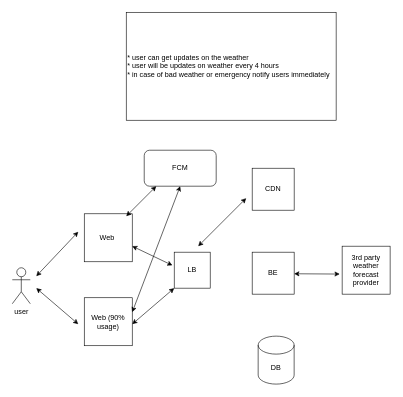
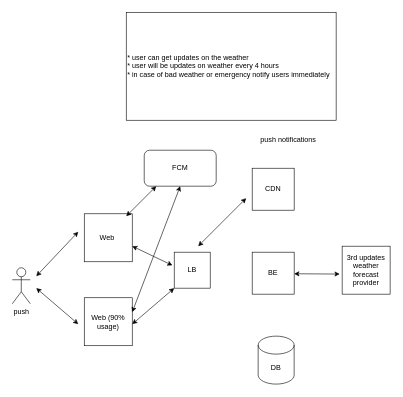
  <mxCell id="0" />
  <mxCell id="1" parent="0" />
- <mxCell id="2" value="user" style="shape=umlActor;verticalLabelPosition=bottom;verticalAlign=top;html=1;outlineConnect=0;" vertex="1" parent="1"><mxGeometry x="20" y="446" width="30" height="60" as="geometry" /></mxCell>
+ <mxCell id="2" value="push" style="shape=umlActor;verticalLabelPosition=bottom;verticalAlign=top;html=1;outlineConnect=0;" vertex="1" parent="1"><mxGeometry x="20" y="446" width="30" height="60" as="geometry" /></mxCell>
  <mxCell id="3" value="Web&amp;nbsp;" style="whiteSpace=wrap;html=1;aspect=fixed;" vertex="1" parent="1"><mxGeometry x="140" y="356" width="80" height="80" as="geometry" /></mxCell>
  <mxCell id="4" value="Web (90% usage)" style="whiteSpace=wrap;html=1;aspect=fixed;" vertex="1" parent="1"><mxGeometry x="140" y="496" width="80" height="80" as="geometry" /></mxCell>
  <mxCell id="5" value="* user can get updates on the weather&lt;br&gt;* user will be updates on weather every 4 hours&lt;br&gt;* in case of bad weather or emergency notify users immediately" style="rounded=0;whiteSpace=wrap;html=1;align=left;" vertex="1" parent="1"><mxGeometry x="210" y="20" width="350" height="180" as="geometry" /></mxCell>
  <mxCell id="6" value="LB" style="whiteSpace=wrap;html=1;aspect=fixed;" vertex="1" parent="1"><mxGeometry x="290" y="420" width="60" height="60" as="geometry" /></mxCell>
  <mxCell id="7" value="BE" style="whiteSpace=wrap;html=1;aspect=fixed;" vertex="1" parent="1"><mxGeometry x="420" y="420" width="70" height="70" as="geometry" /></mxCell>
- <mxCell id="8" value="3rd party weather forecast provider" style="whiteSpace=wrap;html=1;aspect=fixed;" vertex="1" parent="1"><mxGeometry x="570" y="410" width="80" height="80" as="geometry" /></mxCell>
+ <mxCell id="8" value="3rd updates weather forecast provider" style="whiteSpace=wrap;html=1;aspect=fixed;" vertex="1" parent="1"><mxGeometry x="570" y="410" width="80" height="80" as="geometry" /></mxCell>
  <mxCell id="9" value="CDN" style="whiteSpace=wrap;html=1;aspect=fixed;" vertex="1" parent="1"><mxGeometry x="420" y="280" width="70" height="70" as="geometry" /></mxCell>
  <mxCell id="10" value="" style="endArrow=classic;startArrow=classic;html=1;rounded=0;" edge="1" parent="1"><mxGeometry width="50" height="50" relative="1" as="geometry"><mxPoint x="490" y="456" as="sourcePoint" /><mxPoint x="566.01" y="456.49" as="targetPoint" /></mxGeometry></mxCell>
  <mxCell id="11" value="" style="endArrow=classic;startArrow=classic;html=1;rounded=0;" edge="1" parent="1"><mxGeometry width="50" height="50" relative="1" as="geometry"><mxPoint x="330" y="410" as="sourcePoint" /><mxPoint x="410" y="330" as="targetPoint" /></mxGeometry></mxCell>
  <mxCell id="12" value="DB" style="shape=cylinder3;whiteSpace=wrap;html=1;boundedLbl=1;backgroundOutline=1;size=15;" vertex="1" parent="1"><mxGeometry x="430" y="560" width="60" height="80" as="geometry" /></mxCell>
  <mxCell id="13" value="" style="endArrow=classic;startArrow=classic;html=1;rounded=0;entryX=-0.05;entryY=0.367;entryDx=0;entryDy=0;entryPerimeter=0;" edge="1" parent="1" target="6"><mxGeometry width="50" height="50" relative="1" as="geometry"><mxPoint x="220" y="410" as="sourcePoint" /><mxPoint x="280" y="440" as="targetPoint" /></mxGeometry></mxCell>
  <mxCell id="14" value="" style="endArrow=classic;startArrow=classic;html=1;rounded=0;entryX=0;entryY=1;entryDx=0;entryDy=0;" edge="1" parent="1" target="6"><mxGeometry width="50" height="50" relative="1" as="geometry"><mxPoint x="220" y="540" as="sourcePoint" /><mxPoint x="300" y="460" as="targetPoint" /></mxGeometry></mxCell>
  <mxCell id="15" value="" style="endArrow=classic;startArrow=classic;html=1;rounded=0;entryX=0;entryY=1;entryDx=0;entryDy=0;" edge="1" parent="1"><mxGeometry width="50" height="50" relative="1" as="geometry"><mxPoint x="60" y="460" as="sourcePoint" /><mxPoint x="130" y="386" as="targetPoint" /></mxGeometry></mxCell>
  <mxCell id="16" value="" style="endArrow=classic;startArrow=classic;html=1;rounded=0;" edge="1" parent="1"><mxGeometry width="50" height="50" relative="1" as="geometry"><mxPoint x="60" y="480" as="sourcePoint" /><mxPoint x="130" y="540" as="targetPoint" /></mxGeometry></mxCell>
  <mxCell id="17" value="FCM" style="rounded=1;whiteSpace=wrap;html=1;" vertex="1" parent="1"><mxGeometry x="240" y="250" width="120" height="60" as="geometry" /></mxCell>
  <mxCell id="18" value="" style="endArrow=classic;startArrow=classic;html=1;rounded=0;" edge="1" parent="1"><mxGeometry width="50" height="50" relative="1" as="geometry"><mxPoint x="210" y="360" as="sourcePoint" /><mxPoint x="260" y="310" as="targetPoint" /></mxGeometry></mxCell>
  <mxCell id="19" value="" style="endArrow=classic;startArrow=classic;html=1;rounded=0;entryX=0.5;entryY=1;entryDx=0;entryDy=0;" edge="1" parent="1" target="17"><mxGeometry width="50" height="50" relative="1" as="geometry"><mxPoint x="220" y="520" as="sourcePoint" /><mxPoint x="270" y="470" as="targetPoint" /></mxGeometry></mxCell>
+ <mxCell id="20" value="push notifications" style="text;html=1;align=center;verticalAlign=middle;resizable=0;points=[];autosize=1;strokeColor=none;fillColor=none;" vertex="1" parent="1"><mxGeometry x="420" y="218" width="120" height="30" as="geometry" /></mxCell>
